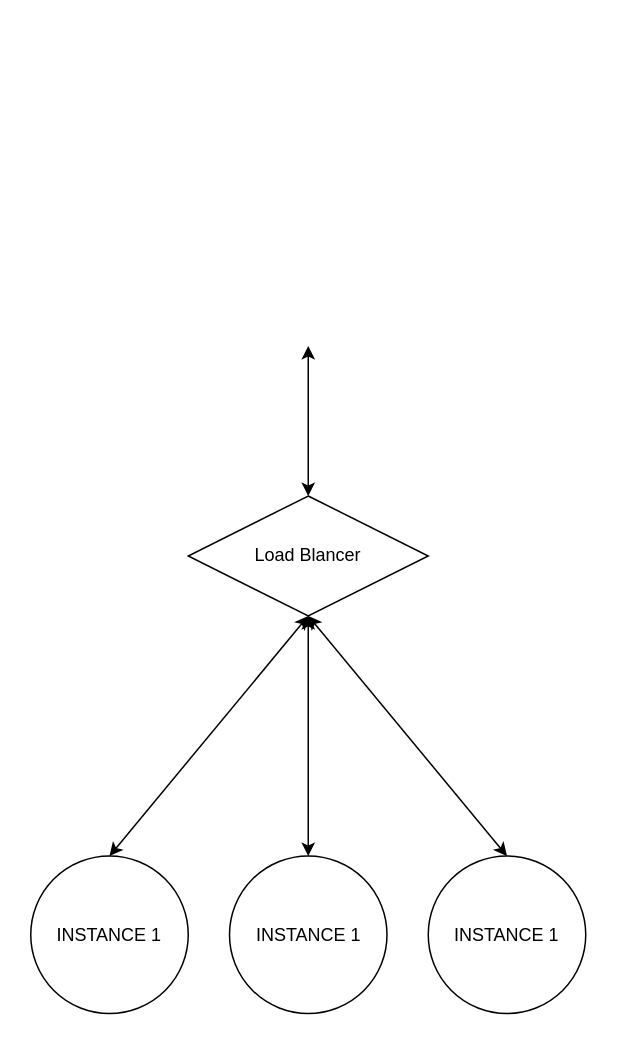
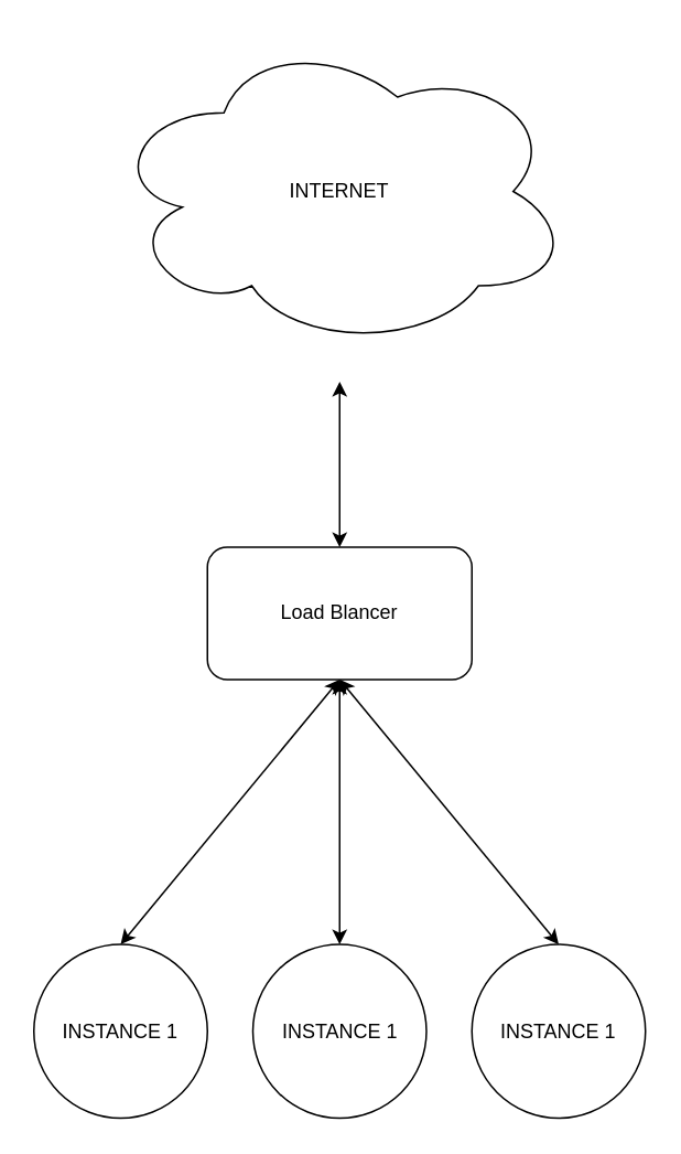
  <mxCell id="0" />
  <mxCell id="1" parent="0" />
- <mxCell id="2" value="&lt;div&gt;Load Blancer&lt;/div&gt;" style="rhombus;whiteSpace=wrap;html=1;" vertex="1" parent="1"><mxGeometry x="125" y="330" width="160" height="80" as="geometry" /></mxCell>
+ <mxCell id="2" value="&lt;div&gt;Load Blancer&lt;/div&gt;" style="rounded=1;whiteSpace=wrap;html=1;" vertex="1" parent="1"><mxGeometry x="125" y="330" width="160" height="80" as="geometry" /></mxCell>
  <mxCell id="3" value="&lt;div&gt;INSTANCE 1&lt;/div&gt;" style="ellipse;whiteSpace=wrap;html=1;aspect=fixed;" vertex="1" parent="1"><mxGeometry x="20" y="570" width="105" height="105" as="geometry" /></mxCell>
  <mxCell id="4" value="&lt;div&gt;INSTANCE 1&lt;/div&gt;" style="ellipse;whiteSpace=wrap;html=1;aspect=fixed;" vertex="1" parent="1"><mxGeometry x="285" y="570" width="105" height="105" as="geometry" /></mxCell>
  <mxCell id="5" value="&lt;div&gt;INSTANCE 1&lt;/div&gt;" style="ellipse;whiteSpace=wrap;html=1;aspect=fixed;" vertex="1" parent="1"><mxGeometry x="152.5" y="570" width="105" height="105" as="geometry" /></mxCell>
  <mxCell id="6" value="" style="endArrow=classic;html=1;rounded=0;exitX=0.5;exitY=1;exitDx=0;exitDy=0;entryX=0.5;entryY=0;entryDx=0;entryDy=0;startArrow=classic;startFill=1;" edge="1" parent="1" source="2" target="3"><mxGeometry width="50" height="50" relative="1" as="geometry"><mxPoint x="210" y="440" as="sourcePoint" /><mxPoint x="260" y="390" as="targetPoint" /></mxGeometry></mxCell>
  <mxCell id="7" value="" style="endArrow=classic;html=1;rounded=0;exitX=0.5;exitY=1;exitDx=0;exitDy=0;entryX=0.5;entryY=0;entryDx=0;entryDy=0;startArrow=classic;startFill=1;" edge="1" parent="1" source="2" target="5"><mxGeometry width="50" height="50" relative="1" as="geometry"><mxPoint x="215" y="420" as="sourcePoint" /><mxPoint x="83" y="580" as="targetPoint" /></mxGeometry></mxCell>
  <mxCell id="8" value="" style="endArrow=classic;html=1;rounded=0;entryX=0.5;entryY=0;entryDx=0;entryDy=0;exitX=0.5;exitY=1;exitDx=0;exitDy=0;startArrow=classic;startFill=1;" edge="1" parent="1" source="2" target="4"><mxGeometry width="50" height="50" relative="1" as="geometry"><mxPoint x="230" y="440" as="sourcePoint" /><mxPoint x="215" y="580" as="targetPoint" /></mxGeometry></mxCell>
  <mxCell id="9" value="" style="endArrow=classic;html=1;rounded=0;exitX=0.5;exitY=0;exitDx=0;exitDy=0;startArrow=classic;startFill=1;" edge="1" parent="1" source="2"><mxGeometry width="50" height="50" relative="1" as="geometry"><mxPoint x="210" y="440" as="sourcePoint" /><mxPoint x="205" y="230" as="targetPoint" /></mxGeometry></mxCell>
+ <mxCell id="10" value="&lt;div&gt;INTERNET&lt;/div&gt;" style="ellipse;shape=cloud;whiteSpace=wrap;html=1;" vertex="1" parent="1"><mxGeometry x="65" y="20" width="280" height="190" as="geometry" /></mxCell>
